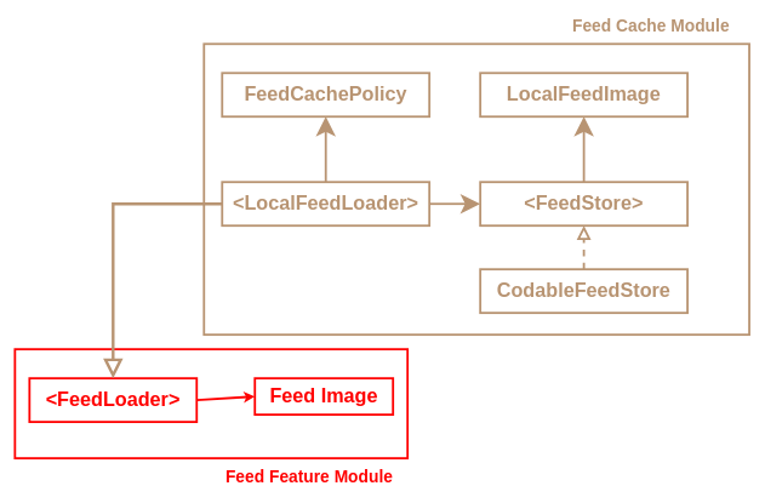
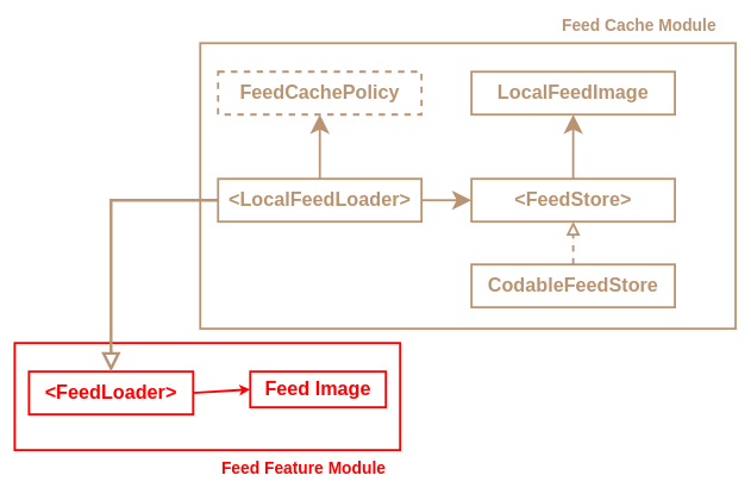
  <mxCell id="0" />
  <mxCell id="1" parent="0" />
  <mxCell id="2" value="" style="rounded=0;whiteSpace=wrap;html=1;fontSize=18;strokeWidth=3;strokeColor=#FF0000;" parent="1" vertex="1"><mxGeometry x="20" y="480" width="540" height="150" as="geometry" /></mxCell>
  <mxCell id="3" value="&lt;h2&gt;&lt;font color=&quot;#ff0000&quot;&gt;&amp;lt;FeedLoader&amp;gt;&lt;/font&gt;&lt;/h2&gt;" style="rounded=0;whiteSpace=wrap;html=1;fontSize=18;strokeWidth=3;strokeColor=#FF0000;" parent="1" vertex="1"><mxGeometry x="40" y="520" width="230" height="60" as="geometry" /></mxCell>
  <mxCell id="4" value="&lt;h2&gt;&lt;font color=&quot;#ff0000&quot;&gt;Feed Image&lt;/font&gt;&lt;/h2&gt;" style="rounded=0;whiteSpace=wrap;html=1;fontSize=18;strokeWidth=3;strokeColor=#FF0000;" parent="1" vertex="1"><mxGeometry x="350" y="520" width="190" height="50" as="geometry" /></mxCell>
  <mxCell id="5" value="" style="endArrow=classic;html=1;rounded=0;fontSize=18;exitX=1;exitY=0.5;exitDx=0;exitDy=0;entryX=0;entryY=0.5;entryDx=0;entryDy=0;strokeWidth=3;strokeColor=#FF0000;" parent="1" source="3" target="4" edge="1"><mxGeometry width="50" height="50" relative="1" as="geometry"><mxPoint x="210" y="430" as="sourcePoint" /><mxPoint x="260" y="380" as="targetPoint" /><Array as="points" /></mxGeometry></mxCell>
  <mxCell id="6" value="" style="rounded=0;whiteSpace=wrap;html=1;fontSize=18;fontColor=#FFCE9F;strokeColor=#B89472;strokeWidth=3;" parent="1" vertex="1"><mxGeometry x="280" y="60" width="750" height="400" as="geometry" /></mxCell>
  <mxCell id="7" value="&lt;font style=&quot;font-size: 23px&quot;&gt;&lt;b&gt;Feed Feature Module&lt;/b&gt;&lt;/font&gt;" style="text;html=1;strokeColor=none;fillColor=none;align=center;verticalAlign=middle;whiteSpace=wrap;rounded=0;fontSize=18;fontColor=#FF0000;" parent="1" vertex="1"><mxGeometry x="290" y="640" width="270" height="30" as="geometry" /></mxCell>
  <mxCell id="8" style="edgeStyle=orthogonalEdgeStyle;rounded=0;orthogonalLoop=1;jettySize=auto;html=1;fontSize=18;fontColor=#FFCE9F;strokeColor=#B89472;strokeWidth=4;dashed=0;endArrow=block;endFill=0;endSize=17;" parent="1" source="9" target="3" edge="1"><mxGeometry relative="1" as="geometry" /></mxCell>
  <mxCell id="9" value="&lt;h2&gt;&lt;font&gt;&amp;lt;LocalFeedLoader&amp;gt;&lt;/font&gt;&lt;/h2&gt;" style="rounded=0;whiteSpace=wrap;html=1;fontSize=18;strokeWidth=3;strokeColor=#B89472;fontColor=#B89472;" parent="1" vertex="1"><mxGeometry x="305" y="250" width="285" height="60" as="geometry" /></mxCell>
  <mxCell id="10" value="" style="edgeStyle=orthogonalEdgeStyle;rounded=1;orthogonalLoop=1;jettySize=auto;html=1;fontSize=18;fontColor=#B89472;startArrow=classic;startFill=1;endArrow=none;endFill=0;startSize=18;endSize=18;strokeColor=#B89472;strokeWidth=3;" parent="1" source="11" target="13" edge="1"><mxGeometry relative="1" as="geometry" /></mxCell>
  <mxCell id="11" value="&lt;h2&gt;&lt;font&gt;LocalFeedImage&lt;/font&gt;&lt;/h2&gt;" style="rounded=0;whiteSpace=wrap;html=1;fontSize=18;strokeWidth=3;strokeColor=#B89472;fontColor=#B89472;" parent="1" vertex="1"><mxGeometry x="660" width="285" height="60" as="geometry" y="100" /></mxCell>
  <mxCell id="12" value="" style="edgeStyle=orthogonalEdgeStyle;rounded=1;orthogonalLoop=1;jettySize=auto;html=1;fontSize=18;fontColor=#FFCE9F;endArrow=none;endFill=0;endSize=18;strokeColor=#B89472;strokeWidth=3;entryX=1;entryY=0.5;entryDx=0;entryDy=0;startArrow=classic;startFill=1;startSize=18;" parent="1" source="13" target="9" edge="1"><mxGeometry relative="1" as="geometry"><mxPoint x="477.5" y="380" as="targetPoint" /></mxGeometry></mxCell>
  <mxCell id="13" value="&lt;h2&gt;&lt;font&gt;&amp;lt;FeedStore&amp;gt;&lt;/font&gt;&lt;/h2&gt;" style="rounded=0;whiteSpace=wrap;html=1;fontSize=18;strokeWidth=3;strokeColor=#B89472;fontColor=#B89472;" parent="1" vertex="1"><mxGeometry x="660" y="250" width="285" height="60" as="geometry" /></mxCell>
  <mxCell id="14" value="" style="edgeStyle=orthogonalEdgeStyle;rounded=1;orthogonalLoop=1;jettySize=auto;html=1;fontSize=18;fontColor=#B89472;startArrow=classic;startFill=1;endArrow=none;endFill=0;startSize=18;endSize=18;strokeColor=#B89472;strokeWidth=3;" parent="1" source="15" target="9" edge="1"><mxGeometry relative="1" as="geometry" /></mxCell>
- <mxCell id="15" value="&lt;h2&gt;&lt;font&gt;FeedCachePolicy&lt;/font&gt;&lt;/h2&gt;" style="rounded=0;whiteSpace=wrap;html=1;fontSize=18;strokeWidth=3;strokeColor=#B89472;fontColor=#B89472;" parent="1" vertex="1"><mxGeometry x="305" width="285" height="60" as="geometry" y="100" /></mxCell>
+ <mxCell id="15" value="&lt;h2&gt;&lt;font&gt;FeedCachePolicy&lt;/font&gt;&lt;/h2&gt;" style="rounded=0;whiteSpace=wrap;html=1;fontSize=18;strokeWidth=3;strokeColor=#B89472;fontColor=#B89472;dashed=1;" parent="1" vertex="1"><mxGeometry x="305" width="285" height="60" as="geometry" y="100" /></mxCell>
  <mxCell id="16" value="&lt;font style=&quot;font-size: 23px&quot;&gt;&lt;b&gt;Feed Cache Module&lt;/b&gt;&lt;/font&gt;" style="text;html=1;strokeColor=none;fillColor=none;align=center;verticalAlign=middle;whiteSpace=wrap;rounded=0;fontSize=18;fontColor=#B89472;" parent="1" vertex="1"><mxGeometry x="760" y="20" width="270" height="30" as="geometry" /></mxCell>
  <mxCell id="17" value="" style="edgeStyle=orthogonalEdgeStyle;rounded=0;orthogonalLoop=1;jettySize=auto;html=1;strokeColor=#B89472;strokeWidth=3;endSize=12;dashed=1;endArrow=block;endFill=0;" edge="1" parent="1" source="18" target="13"><mxGeometry relative="1" as="geometry" /></mxCell>
  <mxCell id="18" value="&lt;h2&gt;&lt;font&gt;CodableFeedStore&lt;/font&gt;&lt;/h2&gt;" style="rounded=0;whiteSpace=wrap;html=1;fontSize=18;strokeWidth=3;strokeColor=#B89472;fontColor=#B89472;" vertex="1" parent="1"><mxGeometry x="660" y="370" width="285" height="60" as="geometry" /></mxCell>
